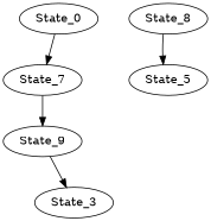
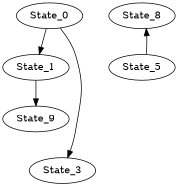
  digraph {
    State_0
-   State_1 [label=State_7]
+   State_1
    n3 [label=State_9]
    State_3
    n5 [label=State_8]
    State_5
    State_0 -> State_1
    State_1 -> n3
-   n3 -> State_3
-   n5 -> State_5
+   State_0 -> State_3
+   State_5 -> n5
  }
